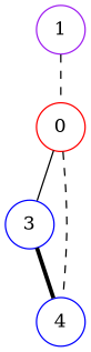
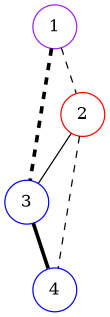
  digraph {
    rankdir=TB
    node [color=blue shape=circle style=solid]
    edge [dir=none style=dashed]
    1 [color=purple]
-   2 [color=red label=0]
+   2 [color=red]
    3
    4
    1 -> 2
+   1 -> 3 [penwidth=3]
    2 -> 3 [style=solid]
    2 -> 4
    3 -> 4 [penwidth=3 style=bold]
  }
